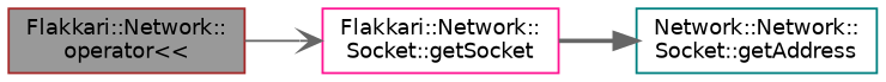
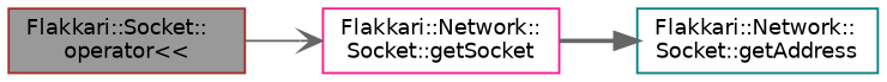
  digraph {
    rankdir=LR
    node [fillcolor=white fontname=Helvetica fontsize=10 shape=box style=filled]
    edge [color=gray40 fontname=Helvetica fontsize=10 labelfontname=Helvetica labelfontsize=10]
-   n1 [color=brown fillcolor=grey60 fontcolor=black height=0.2 label="Flakkari::Network::\loperator\<\<" width=0.4]
+   n1 [color=brown fillcolor=grey60 fontcolor=black height=0.2 label="Flakkari::Socket::\loperator\<\<" width=0.4]
    n2 [color=deeppink height=0.2 label="Flakkari::Network::\lSocket::getSocket" width=0.4]
-   n3 [color=teal height=0.2 label="Network::Network::\lSocket::getAddress" width=0.4]
+   n3 [color=teal height=0.2 label="Flakkari::Network::\lSocket::getAddress" width=0.4]
    n1 -> n2 [arrowhead=vee style=solid]
    n2 -> n3 [arrowhead=normal style=bold]
  }
